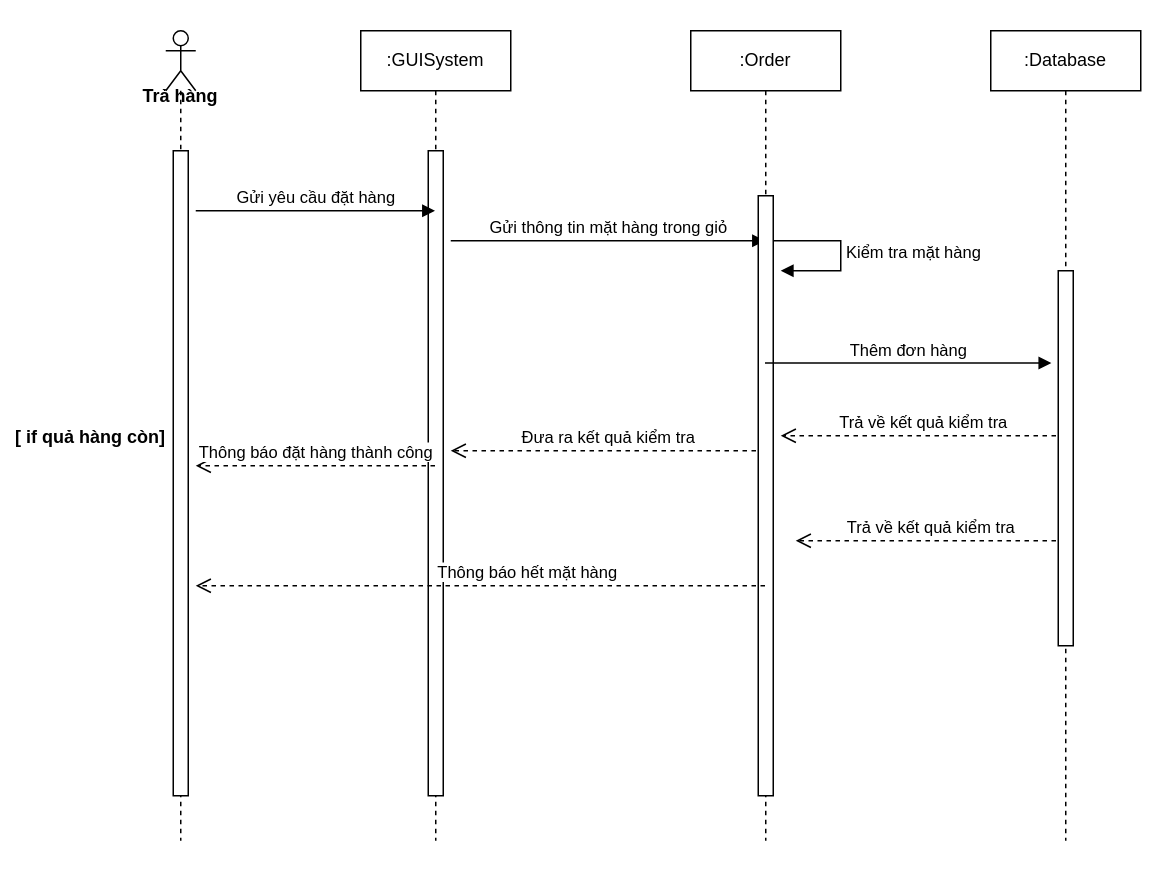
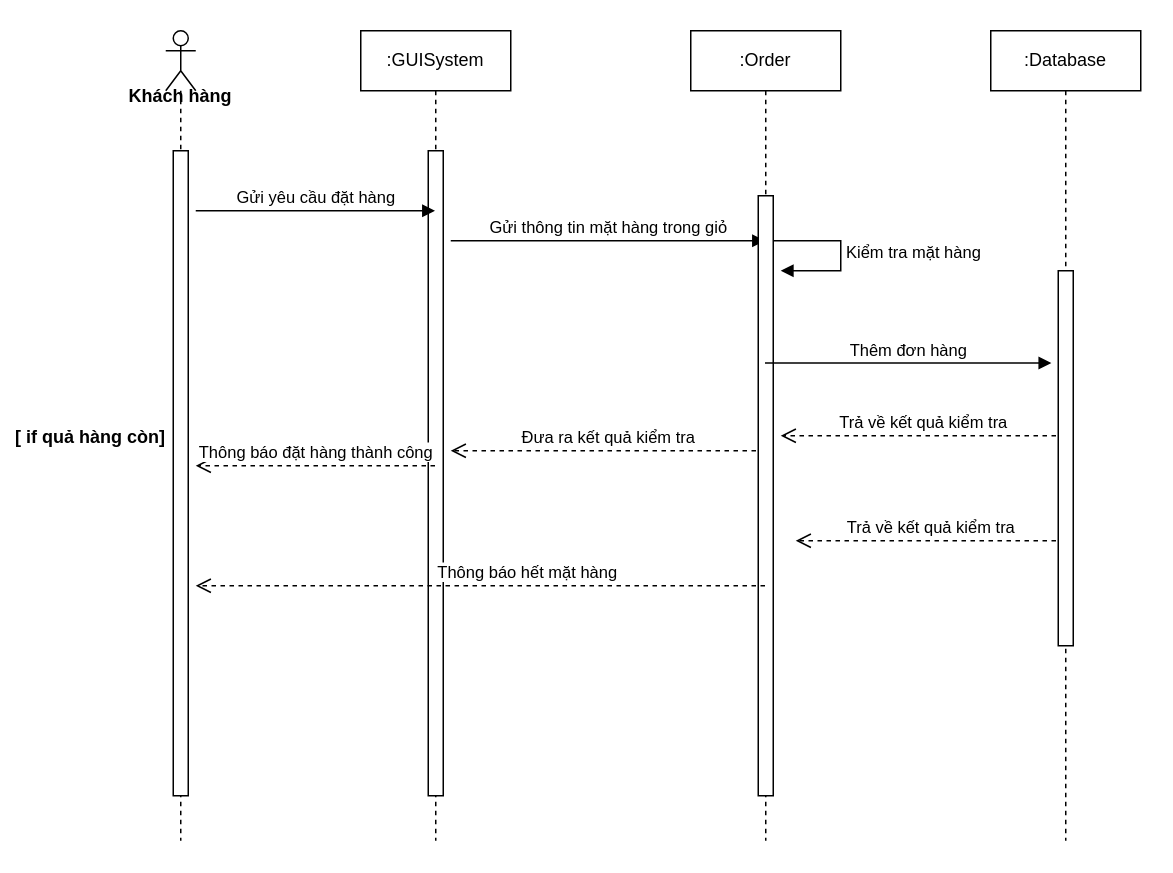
  <mxCell id="0" />
  <mxCell id="1" parent="0" />
  <mxCell id="2" value="" style="shape=umlLifeline;participant=umlActor;perimeter=lifelinePerimeter;whiteSpace=wrap;html=1;container=1;collapsible=0;recursiveResize=0;verticalAlign=top;spacingTop=36;outlineConnect=0;" vertex="1" parent="1"><mxGeometry x="110" y="20" width="20" height="540" as="geometry" /></mxCell>
  <mxCell id="3" value="" style="html=1;points=[];perimeter=orthogonalPerimeter;" vertex="1" parent="2"><mxGeometry x="5" y="80" width="10" height="430" as="geometry" /></mxCell>
- <mxCell id="4" value="Trả hàng" style="text;align=center;fontStyle=1;verticalAlign=middle;spacingLeft=3;spacingRight=3;strokeColor=none;rotatable=0;points=[[0,0.5],[1,0.5]];portConstraint=eastwest;" vertex="1" parent="1"><mxGeometry x="80" y="50" width="80" height="26" as="geometry" /></mxCell>
+ <mxCell id="4" value="Khách hàng" style="text;align=center;fontStyle=1;verticalAlign=middle;spacingLeft=3;spacingRight=3;strokeColor=none;rotatable=0;points=[[0,0.5],[1,0.5]];portConstraint=eastwest;" vertex="1" parent="1"><mxGeometry x="80" y="50" width="80" height="26" as="geometry" /></mxCell>
  <mxCell id="5" value=":GUISystem" style="shape=umlLifeline;perimeter=lifelinePerimeter;whiteSpace=wrap;html=1;container=1;collapsible=0;recursiveResize=0;outlineConnect=0;" vertex="1" parent="1"><mxGeometry x="240" y="20" width="100" height="540" as="geometry" /></mxCell>
  <mxCell id="6" value="" style="html=1;points=[];perimeter=orthogonalPerimeter;" vertex="1" parent="5"><mxGeometry x="45" y="80" width="10" height="430" as="geometry" /></mxCell>
  <mxCell id="7" value="Gửi thông tin mặt hàng trong giỏ" style="html=1;verticalAlign=bottom;endArrow=block;" edge="1" parent="5" target="9"><mxGeometry width="80" relative="1" as="geometry"><mxPoint x="60" y="140" as="sourcePoint" /><mxPoint x="140" y="140" as="targetPoint" /></mxGeometry></mxCell>
  <mxCell id="8" value="Đưa ra kết quả kiểm tra" style="html=1;verticalAlign=bottom;endArrow=open;dashed=1;endSize=8;" edge="1" parent="5" source="9"><mxGeometry relative="1" as="geometry"><mxPoint x="140" y="280" as="sourcePoint" /><mxPoint x="60" y="280" as="targetPoint" /></mxGeometry></mxCell>
  <mxCell id="9" value=":Order" style="shape=umlLifeline;perimeter=lifelinePerimeter;whiteSpace=wrap;html=1;container=1;collapsible=0;recursiveResize=0;outlineConnect=0;" vertex="1" parent="1"><mxGeometry x="460" y="20" width="100" height="540" as="geometry" /></mxCell>
  <mxCell id="10" value="" style="html=1;points=[];perimeter=orthogonalPerimeter;" vertex="1" parent="9"><mxGeometry x="45" y="110" width="10" height="400" as="geometry" /></mxCell>
  <mxCell id="11" value="Kiểm tra mặt hàng" style="edgeStyle=orthogonalEdgeStyle;html=1;align=left;spacingLeft=2;endArrow=block;rounded=0;entryX=1;entryY=0;" edge="1" parent="9"><mxGeometry relative="1" as="geometry"><mxPoint x="55" y="140" as="sourcePoint" /><Array as="points"><mxPoint x="100" y="140" /><mxPoint x="100" y="160" /></Array><mxPoint x="60" y="160" as="targetPoint" /></mxGeometry></mxCell>
  <mxCell id="12" value="Trả về kết quả kiểm tra" style="html=1;verticalAlign=bottom;endArrow=open;dashed=1;endSize=8;" edge="1" parent="9" source="14"><mxGeometry relative="1" as="geometry"><mxPoint x="140" y="270" as="sourcePoint" /><mxPoint x="60" y="270" as="targetPoint" /></mxGeometry></mxCell>
  <mxCell id="13" value="Trả về kết quả kiểm tra" style="html=1;verticalAlign=bottom;endArrow=open;dashed=1;endSize=8;" edge="1" parent="9" source="14"><mxGeometry relative="1" as="geometry"><mxPoint x="150" y="340" as="sourcePoint" /><mxPoint x="70" y="340" as="targetPoint" /></mxGeometry></mxCell>
  <mxCell id="14" value=":Database" style="shape=umlLifeline;perimeter=lifelinePerimeter;whiteSpace=wrap;html=1;container=1;collapsible=0;recursiveResize=0;outlineConnect=0;" vertex="1" parent="1"><mxGeometry x="660" y="20" width="100" height="540" as="geometry" /></mxCell>
  <mxCell id="15" value="" style="html=1;points=[];perimeter=orthogonalPerimeter;" vertex="1" parent="14"><mxGeometry x="45" y="160" width="10" height="250" as="geometry" /></mxCell>
  <mxCell id="16" value="Gửi yêu cầu đặt hàng" style="html=1;verticalAlign=bottom;endArrow=block;" edge="1" parent="1" target="5"><mxGeometry width="80" relative="1" as="geometry"><mxPoint x="130" y="140" as="sourcePoint" /><mxPoint x="210" y="140" as="targetPoint" /></mxGeometry></mxCell>
  <mxCell id="17" value="Thêm đơn hàng" style="html=1;verticalAlign=bottom;endArrow=block;entryX=-0.46;entryY=0.246;entryDx=0;entryDy=0;entryPerimeter=0;" edge="1" parent="1" source="9" target="15"><mxGeometry width="80" relative="1" as="geometry"><mxPoint x="530" y="240" as="sourcePoint" /><mxPoint x="610" y="240" as="targetPoint" /></mxGeometry></mxCell>
  <mxCell id="18" value="Thông báo đặt hàng thành công" style="html=1;verticalAlign=bottom;endArrow=open;dashed=1;endSize=8;" edge="1" parent="1" source="5"><mxGeometry relative="1" as="geometry"><mxPoint x="210" y="310" as="sourcePoint" /><mxPoint x="130" y="310" as="targetPoint" /></mxGeometry></mxCell>
  <mxCell id="19" value="[ if quả hàng còn]" style="text;align=center;fontStyle=1;verticalAlign=middle;spacingLeft=3;spacingRight=3;strokeColor=none;rotatable=0;points=[[0,0.5],[1,0.5]];portConstraint=eastwest;" vertex="1" parent="1"><mxGeometry x="20" y="277" width="80" height="26" as="geometry" /></mxCell>
  <mxCell id="20" value="Thông báo hết mặt hàng" style="html=1;verticalAlign=bottom;endArrow=open;dashed=1;endSize=8;" edge="1" parent="1" source="9"><mxGeometry x="-0.159" relative="1" as="geometry"><mxPoint x="210" y="390" as="sourcePoint" /><mxPoint x="130" y="390" as="targetPoint" /><mxPoint x="1" as="offset" /></mxGeometry></mxCell>
